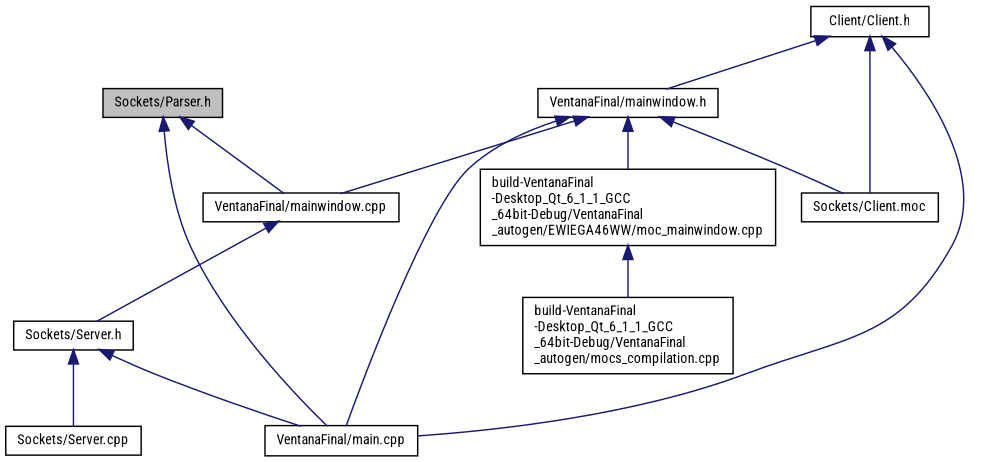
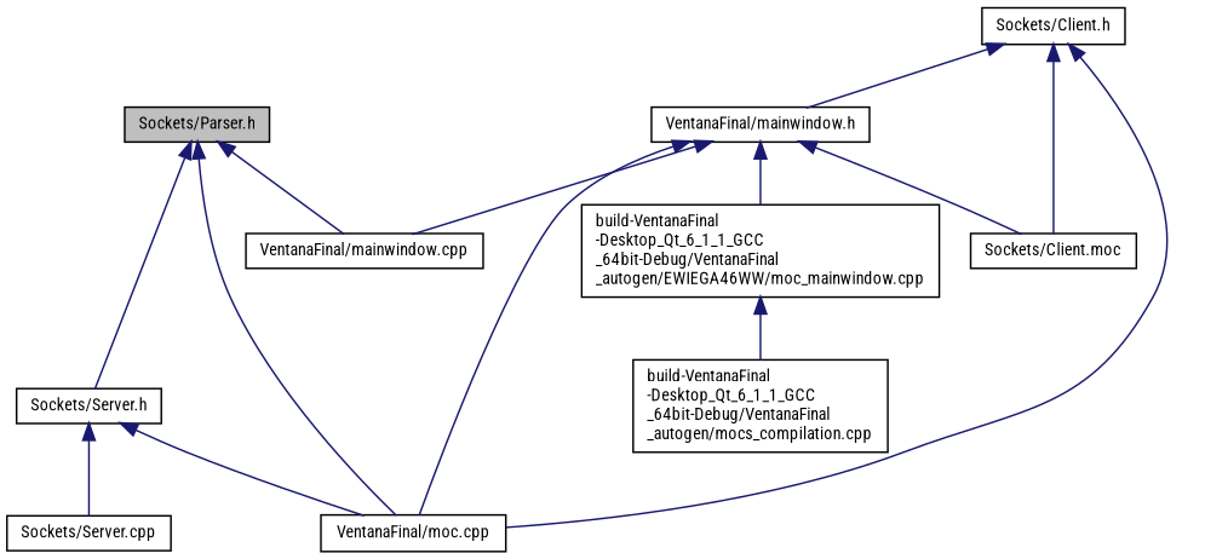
  digraph {
    fontname="Roboto Condensed"
    node [color=black fillcolor=white fontname="Roboto Condensed" fontsize=10 shape=record style=filled]
    edge [color=midnightblue dir=back fontname="Roboto Condensed" fontsize=10 labelfontname=Helvetica labelfontsize=10 style=solid]
    n1 [fillcolor=grey75 fontcolor=black height=0.2 label="Sockets/Parser.h" width=0.4]
-   n2 [height=0.2 label="VentanaFinal/main.cpp" width=0.4]
+   n2 [height=0.2 label="VentanaFinal/moc.cpp" width=0.4]
    n3 [height=0.2 label="VentanaFinal/mainwindow.cpp" width=0.4]
    n4 [height=0.2 label="Sockets/Server.h" width=0.4]
-   n5 [height=0.2 label="Client/Client.h" width=0.4]
+   n5 [height=0.2 label="Sockets/Client.h" width=0.4]
    n6 [height=0.2 label="Sockets/Client.moc" width=0.4]
    n7 [height=0.2 label="VentanaFinal/mainwindow.h" width=0.4]
    n8 [height=0.2 label="Sockets/Server.cpp" width=0.4]
    n9 [height=0.2 label="build-VentanaFinal\l-Desktop_Qt_6_1_1_GCC\l_64bit-Debug/VentanaFinal\l_autogen/EWIEGA46WW/moc_mainwindow.cpp" width=0.4]
    n10 [height=0.2 label="build-VentanaFinal\l-Desktop_Qt_6_1_1_GCC\l_64bit-Debug/VentanaFinal\l_autogen/mocs_compilation.cpp" width=0.4]
    n1 -> n2
    n1 -> n3
-   n3 -> n4
+   n1 -> n4
    n4 -> n2
    n4 -> n8
    n5 -> n2
    n5 -> n6
    n5 -> n7
    n7 -> n2
    n7 -> n3
    n7 -> n6
    n7 -> n9
    n9 -> n10
  }
